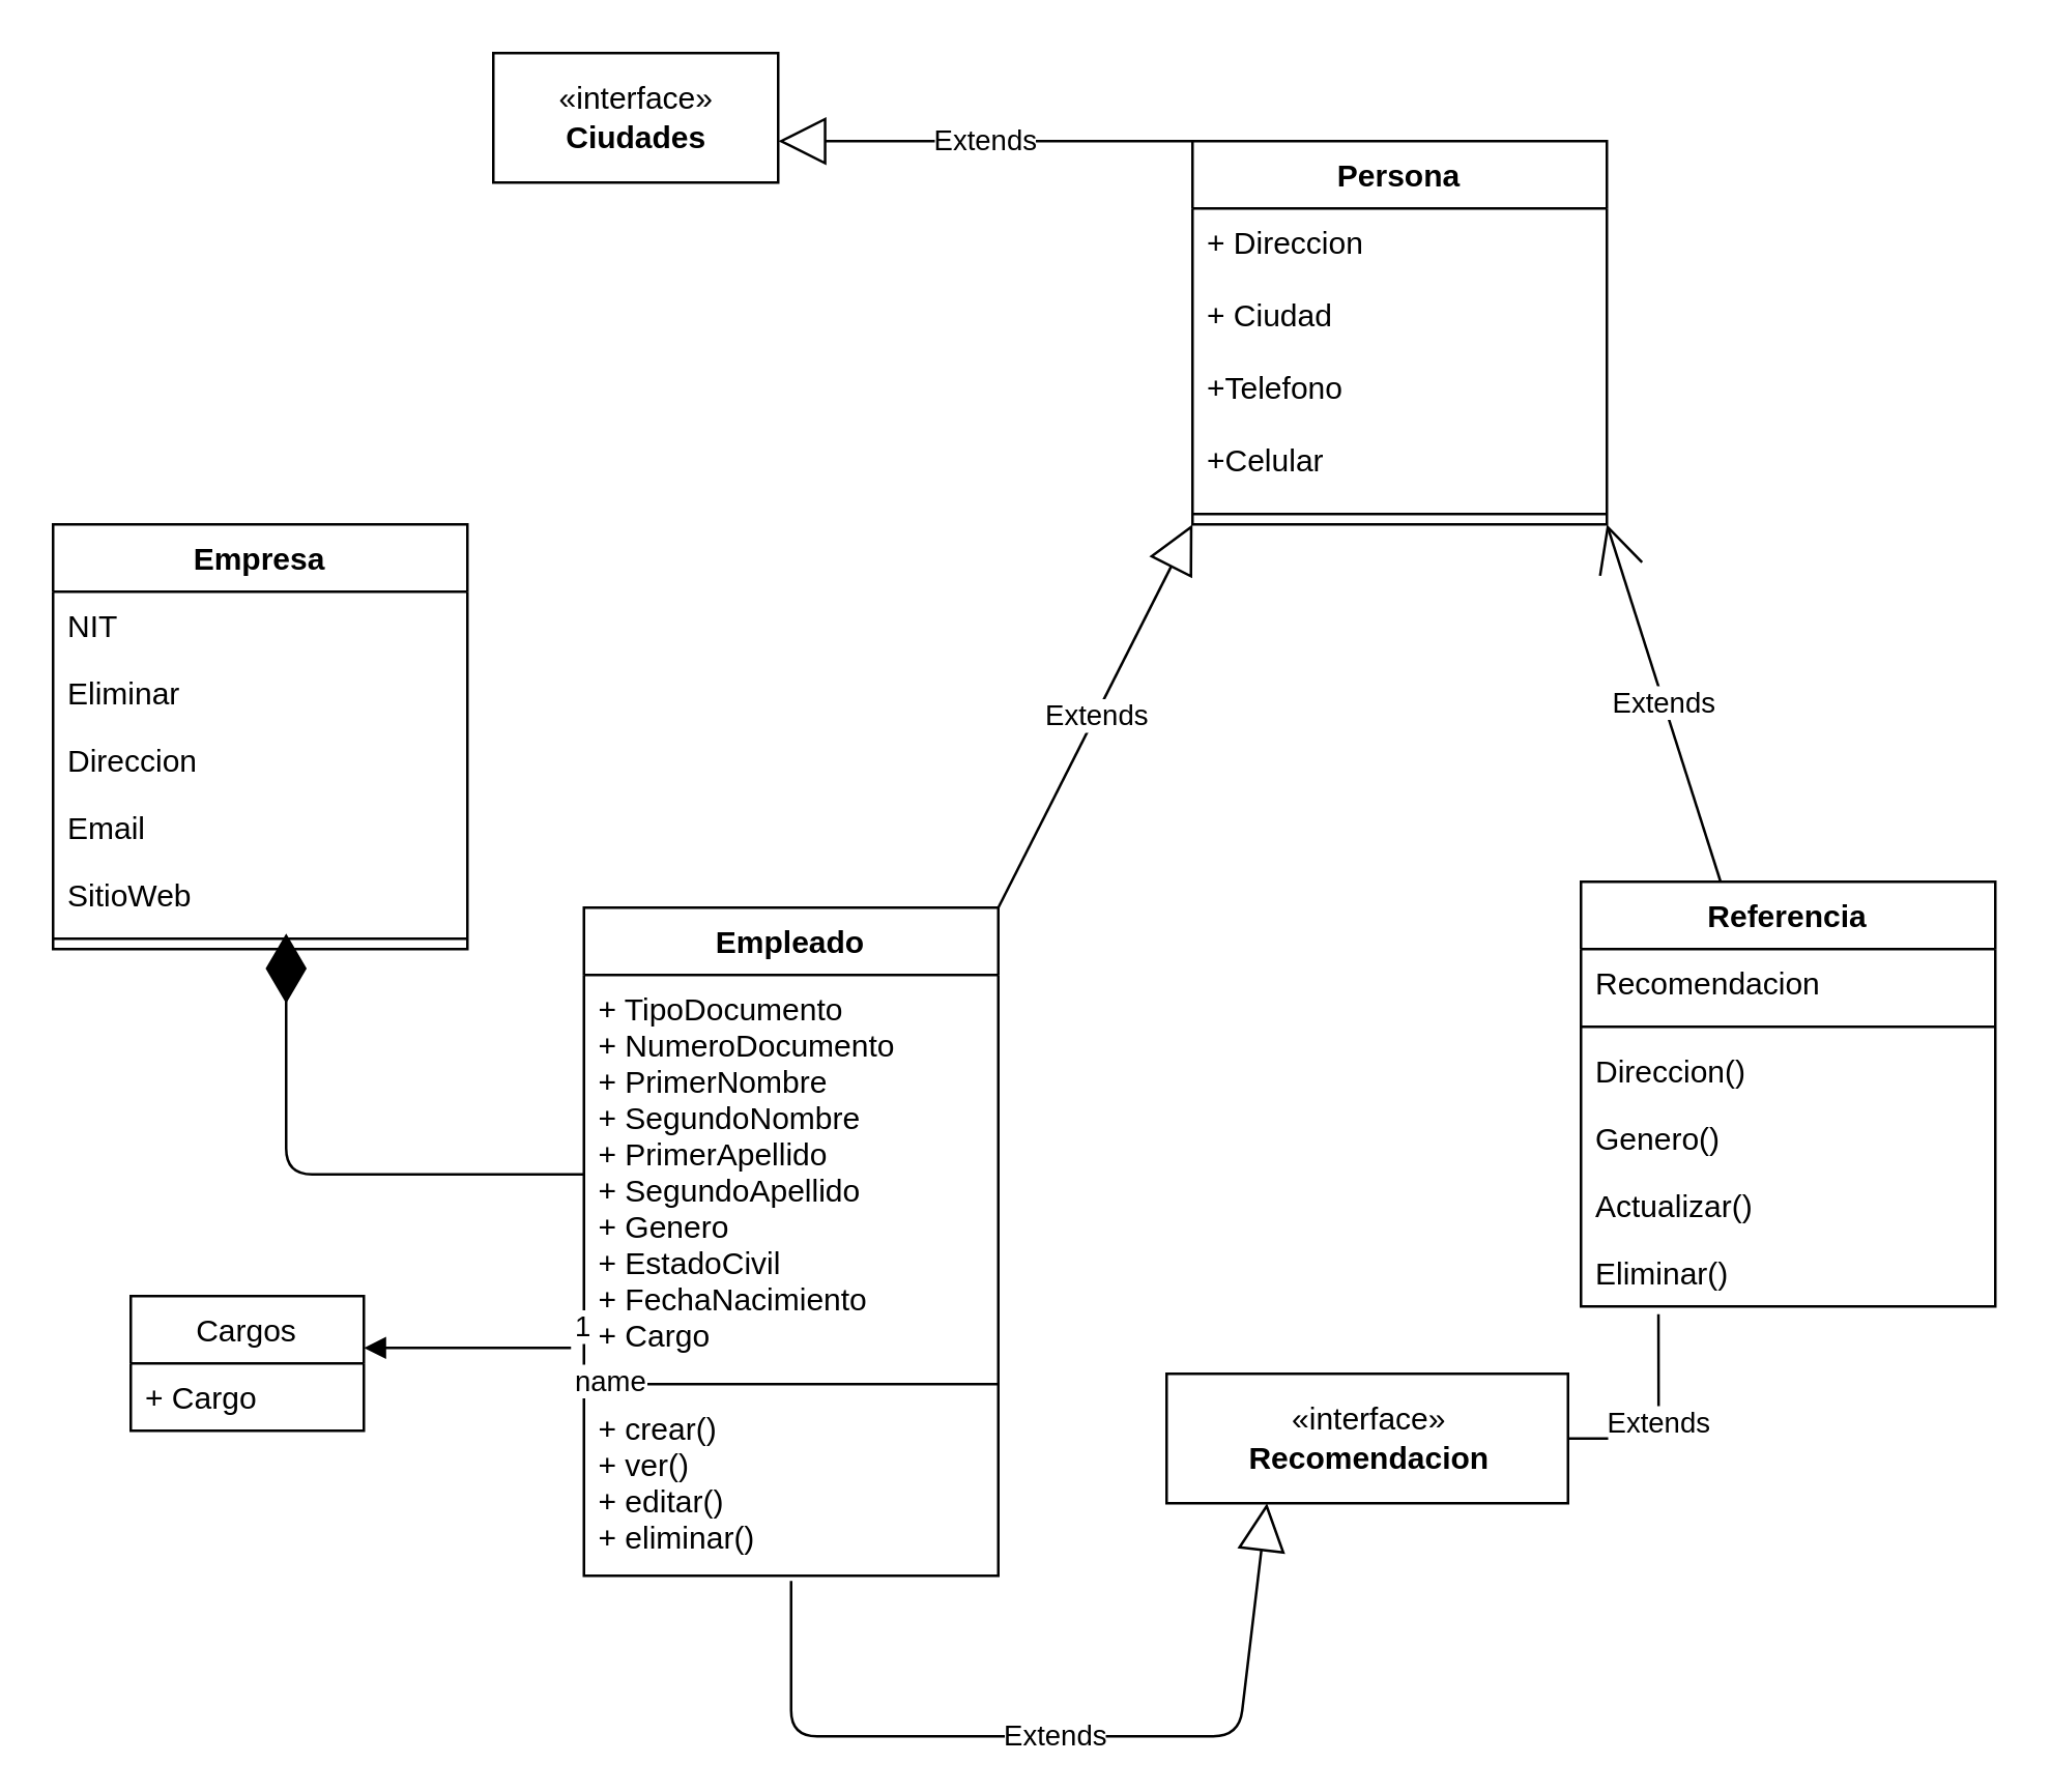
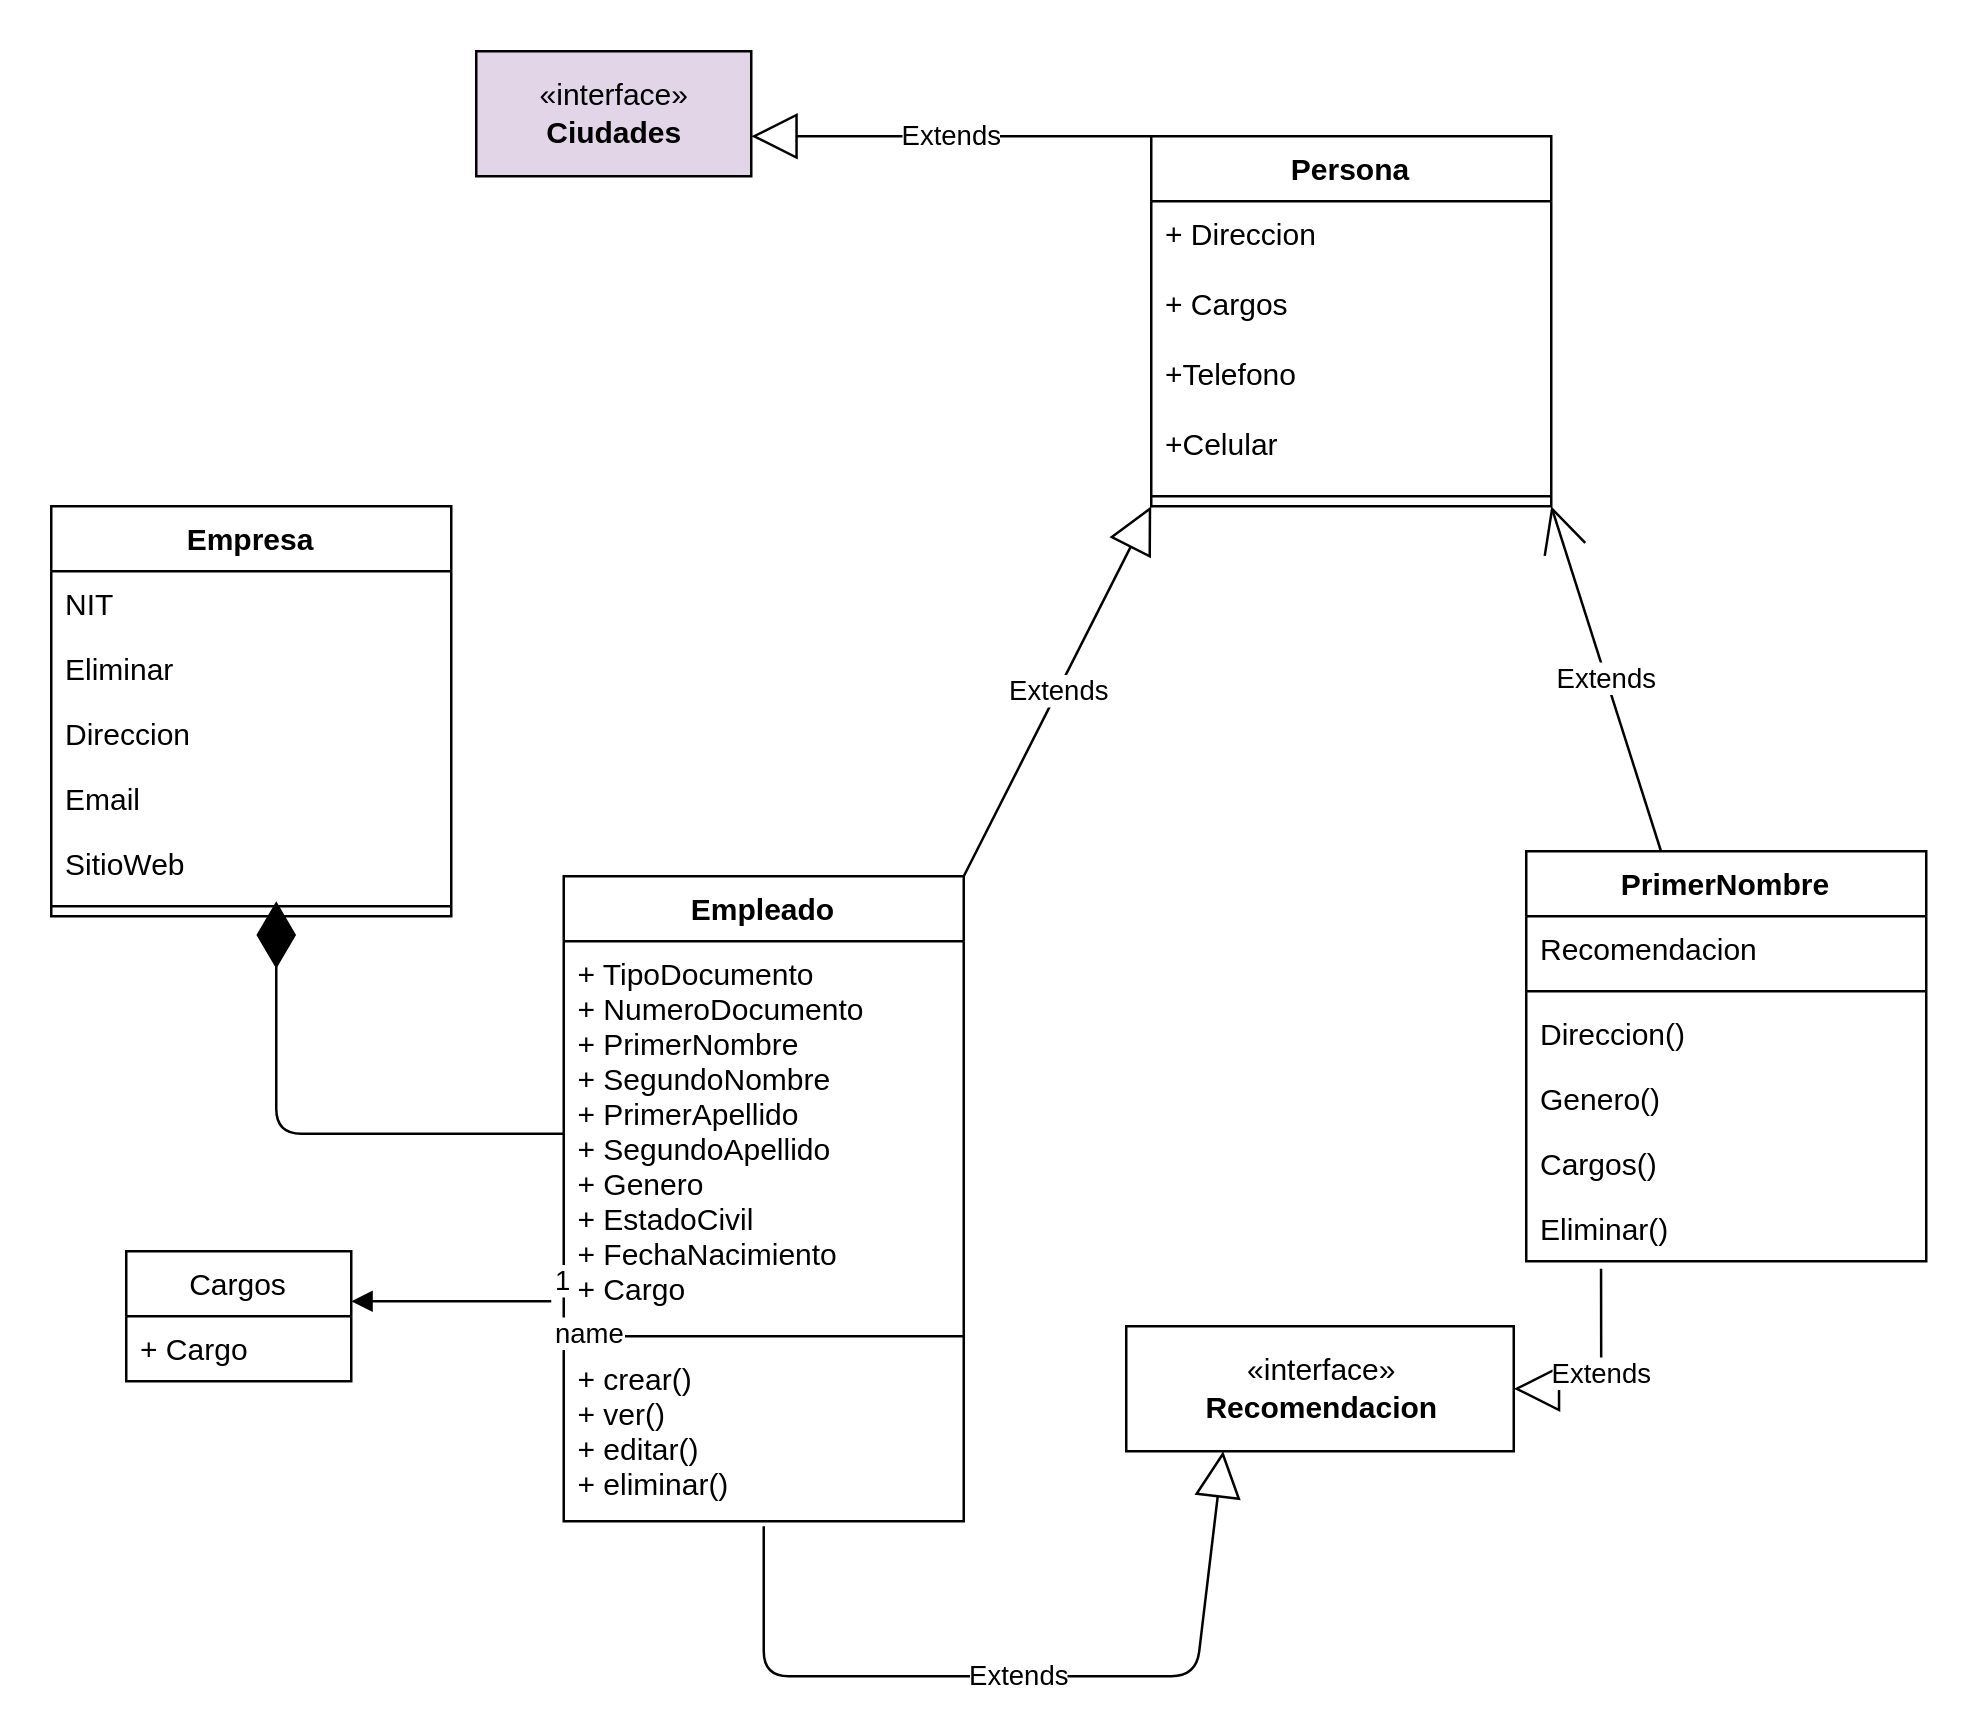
  <mxCell id="0" />
  <mxCell id="1" parent="0" />
  <mxCell id="2" value="Empleado" style="swimlane;fontStyle=1;align=center;verticalAlign=top;childLayout=stackLayout;horizontal=1;startSize=26;horizontalStack=0;resizeParent=1;resizeParentMax=0;resizeLast=0;collapsible=1;marginBottom=0;" parent="1" vertex="1"><mxGeometry x="225" y="350" width="160" height="258" as="geometry" /></mxCell>
  <mxCell id="3" value="+ TipoDocumento&#10;+ NumeroDocumento&#10;+ PrimerNombre&#10;+ SegundoNombre&#10;+ PrimerApellido&#10;+ SegundoApellido&#10;+ Genero&#10;+ EstadoCivil&#10;+ FechaNacimiento&#10;+ Cargo" style="text;strokeColor=none;fillColor=none;align=left;verticalAlign=top;spacingLeft=4;spacingRight=4;overflow=hidden;rotatable=0;points=[[0,0.5],[1,0.5]];portConstraint=eastwest;" parent="2" vertex="1"><mxGeometry y="26" width="160" height="154" as="geometry" /></mxCell>
  <mxCell id="4" value="" style="line;strokeWidth=1;fillColor=none;align=left;verticalAlign=middle;spacingTop=-1;spacingLeft=3;spacingRight=3;rotatable=0;labelPosition=right;points=[];portConstraint=eastwest;" parent="2" vertex="1"><mxGeometry y="180" width="160" height="8" as="geometry" /></mxCell>
  <mxCell id="5" value="+ crear()&#10;+ ver()&#10;+ editar()&#10;+ eliminar()" style="text;strokeColor=none;fillColor=none;align=left;verticalAlign=top;spacingLeft=4;spacingRight=4;overflow=hidden;rotatable=0;points=[[0,0.5],[1,0.5]];portConstraint=eastwest;" parent="2" vertex="1"><mxGeometry y="188" width="160" height="70" as="geometry" /></mxCell>
  <mxCell id="6" value="Empresa" style="swimlane;fontStyle=1;align=center;verticalAlign=top;childLayout=stackLayout;horizontal=1;startSize=26;horizontalStack=0;resizeParent=1;resizeParentMax=0;resizeLast=0;collapsible=1;marginBottom=0;" vertex="1" parent="1"><mxGeometry x="20" y="202" width="160" height="164" as="geometry" /></mxCell>
  <mxCell id="7" value="NIT" style="text;strokeColor=none;fillColor=none;align=left;verticalAlign=top;spacingLeft=4;spacingRight=4;overflow=hidden;rotatable=0;points=[[0,0.5],[1,0.5]];portConstraint=eastwest;" vertex="1" parent="6"><mxGeometry y="26" width="160" height="26" as="geometry" /></mxCell>
  <mxCell id="8" value="Eliminar" style="text;strokeColor=none;fillColor=none;align=left;verticalAlign=top;spacingLeft=4;spacingRight=4;overflow=hidden;rotatable=0;points=[[0,0.5],[1,0.5]];portConstraint=eastwest;" vertex="1" parent="6"><mxGeometry y="52" width="160" height="26" as="geometry" /></mxCell>
  <mxCell id="9" value="Direccion" style="text;strokeColor=none;fillColor=none;align=left;verticalAlign=top;spacingLeft=4;spacingRight=4;overflow=hidden;rotatable=0;points=[[0,0.5],[1,0.5]];portConstraint=eastwest;" vertex="1" parent="6"><mxGeometry y="78" width="160" height="26" as="geometry" /></mxCell>
  <mxCell id="10" value="Email" style="text;strokeColor=none;fillColor=none;align=left;verticalAlign=top;spacingLeft=4;spacingRight=4;overflow=hidden;rotatable=0;points=[[0,0.5],[1,0.5]];portConstraint=eastwest;" vertex="1" parent="6"><mxGeometry y="104" width="160" height="26" as="geometry" /></mxCell>
  <mxCell id="11" value="SitioWeb" style="text;strokeColor=none;fillColor=none;align=left;verticalAlign=top;spacingLeft=4;spacingRight=4;overflow=hidden;rotatable=0;points=[[0,0.5],[1,0.5]];portConstraint=eastwest;" vertex="1" parent="6"><mxGeometry y="130" width="160" height="26" as="geometry" /></mxCell>
  <mxCell id="12" value="" style="line;strokeWidth=1;fillColor=none;align=left;verticalAlign=middle;spacingTop=-1;spacingLeft=3;spacingRight=3;rotatable=0;labelPosition=right;points=[];portConstraint=eastwest;" vertex="1" parent="6"><mxGeometry y="156" width="160" height="8" as="geometry" /></mxCell>
  <mxCell id="13" value="Persona" style="swimlane;fontStyle=1;align=center;verticalAlign=top;childLayout=stackLayout;horizontal=1;startSize=26;horizontalStack=0;resizeParent=1;resizeParentMax=0;resizeLast=0;collapsible=1;marginBottom=0;" vertex="1" parent="1"><mxGeometry x="460" y="54" width="160" height="148" as="geometry" /></mxCell>
- <mxCell id="14" value="+ Direccion&#10;&#10;+ Ciudad&#10;&#10;+Telefono&#10;&#10;+Celular" style="text;strokeColor=none;fillColor=none;align=left;verticalAlign=top;spacingLeft=4;spacingRight=4;overflow=hidden;rotatable=0;points=[[0,0.5],[1,0.5]];portConstraint=eastwest;" vertex="1" parent="13"><mxGeometry y="26" width="160" height="114" as="geometry" /></mxCell>
+ <mxCell id="14" value="+ Direccion&#10;&#10;+ Cargos&#10;&#10;+Telefono&#10;&#10;+Celular" style="text;strokeColor=none;fillColor=none;align=left;verticalAlign=top;spacingLeft=4;spacingRight=4;overflow=hidden;rotatable=0;points=[[0,0.5],[1,0.5]];portConstraint=eastwest;" vertex="1" parent="13"><mxGeometry y="26" width="160" height="114" as="geometry" /></mxCell>
  <mxCell id="15" value="" style="line;strokeWidth=1;fillColor=none;align=left;verticalAlign=middle;spacingTop=-1;spacingLeft=3;spacingRight=3;rotatable=0;labelPosition=right;points=[];portConstraint=eastwest;" vertex="1" parent="13"><mxGeometry y="140" width="160" height="8" as="geometry" /></mxCell>
- <mxCell id="16" value="Referencia" style="swimlane;fontStyle=1;align=center;verticalAlign=top;childLayout=stackLayout;horizontal=1;startSize=26;horizontalStack=0;resizeParent=1;resizeParentMax=0;resizeLast=0;collapsible=1;marginBottom=0;" vertex="1" parent="1"><mxGeometry x="610" y="340" width="160" height="164" as="geometry" /></mxCell>
+ <mxCell id="16" value="PrimerNombre" style="swimlane;fontStyle=1;align=center;verticalAlign=top;childLayout=stackLayout;horizontal=1;startSize=26;horizontalStack=0;resizeParent=1;resizeParentMax=0;resizeLast=0;collapsible=1;marginBottom=0;" vertex="1" parent="1"><mxGeometry x="610" y="340" width="160" height="164" as="geometry" /></mxCell>
  <mxCell id="17" value="Recomendacion" style="text;strokeColor=none;fillColor=none;align=left;verticalAlign=top;spacingLeft=4;spacingRight=4;overflow=hidden;rotatable=0;points=[[0,0.5],[1,0.5]];portConstraint=eastwest;" vertex="1" parent="16"><mxGeometry y="26" width="160" height="26" as="geometry" /></mxCell>
  <mxCell id="18" value="" style="line;strokeWidth=1;fillColor=none;align=left;verticalAlign=middle;spacingTop=-1;spacingLeft=3;spacingRight=3;rotatable=0;labelPosition=right;points=[];portConstraint=eastwest;" vertex="1" parent="16"><mxGeometry y="52" width="160" height="8" as="geometry" /></mxCell>
  <mxCell id="19" value="Direccion()" style="text;strokeColor=none;fillColor=none;align=left;verticalAlign=top;spacingLeft=4;spacingRight=4;overflow=hidden;rotatable=0;points=[[0,0.5],[1,0.5]];portConstraint=eastwest;" vertex="1" parent="16"><mxGeometry y="60" width="160" height="26" as="geometry" /></mxCell>
  <mxCell id="20" value="Genero()" style="text;strokeColor=none;fillColor=none;align=left;verticalAlign=top;spacingLeft=4;spacingRight=4;overflow=hidden;rotatable=0;points=[[0,0.5],[1,0.5]];portConstraint=eastwest;" vertex="1" parent="16"><mxGeometry y="86" width="160" height="26" as="geometry" /></mxCell>
- <mxCell id="21" value="Actualizar()" style="text;strokeColor=none;fillColor=none;align=left;verticalAlign=top;spacingLeft=4;spacingRight=4;overflow=hidden;rotatable=0;points=[[0,0.5],[1,0.5]];portConstraint=eastwest;" vertex="1" parent="16"><mxGeometry y="112" width="160" height="26" as="geometry" /></mxCell>
+ <mxCell id="21" value="Cargos()" style="text;strokeColor=none;fillColor=none;align=left;verticalAlign=top;spacingLeft=4;spacingRight=4;overflow=hidden;rotatable=0;points=[[0,0.5],[1,0.5]];portConstraint=eastwest;" vertex="1" parent="16"><mxGeometry y="112" width="160" height="26" as="geometry" /></mxCell>
  <mxCell id="22" value="Eliminar()" style="text;strokeColor=none;fillColor=none;align=left;verticalAlign=top;spacingLeft=4;spacingRight=4;overflow=hidden;rotatable=0;points=[[0,0.5],[1,0.5]];portConstraint=eastwest;" vertex="1" parent="16"><mxGeometry y="138" width="160" height="26" as="geometry" /></mxCell>
  <mxCell id="23" value="Extends" style="endArrow=block;endSize=16;endFill=0;html=1;exitX=1;exitY=0;exitDx=0;exitDy=0;" edge="1" parent="1" source="2"><mxGeometry width="160" relative="1" as="geometry"><mxPoint x="390" y="340" as="sourcePoint" /><mxPoint x="460" y="202" as="targetPoint" /></mxGeometry></mxCell>
  <mxCell id="24" value="Extends" style="endArrow=open;endSize=16;endFill=0;html=1;entryX=1;entryY=1;entryDx=0;entryDy=0;" edge="1" parent="1" source="16" target="13"><mxGeometry width="160" relative="1" as="geometry"><mxPoint x="550" y="350" as="sourcePoint" /><mxPoint x="460" y="120" as="targetPoint" /></mxGeometry></mxCell>
  <mxCell id="25" value="" style="endArrow=diamondThin;endFill=1;endSize=24;html=1;exitX=0;exitY=0.5;exitDx=0;exitDy=0;" edge="1" parent="1" source="3"><mxGeometry width="160" relative="1" as="geometry"><mxPoint x="220" y="350" as="sourcePoint" /><mxPoint x="110" y="360" as="targetPoint" /><Array as="points"><mxPoint x="110" y="453" /></Array></mxGeometry></mxCell>
- <mxCell id="26" value="«interface»&lt;br&gt;&lt;b&gt;Ciudades&lt;br&gt;&lt;/b&gt;" style="html=1;" vertex="1" parent="1"><mxGeometry x="190" y="20" width="110" height="50" as="geometry" /></mxCell>
+ <mxCell id="26" value="«interface»&lt;br&gt;&lt;b&gt;Ciudades&lt;br&gt;&lt;/b&gt;" style="html=1;fillColor=#e1d5e7;" vertex="1" parent="1"><mxGeometry x="190" y="20" width="110" height="50" as="geometry" /></mxCell>
  <mxCell id="27" value="«interface»&lt;br&gt;&lt;b&gt;Recomendacion&lt;/b&gt;" style="html=1;" vertex="1" parent="1"><mxGeometry x="450" y="530" width="155" height="50" as="geometry" /></mxCell>
  <mxCell id="28" value="Extends" style="endArrow=block;endSize=16;endFill=0;html=1;exitX=0;exitY=0;exitDx=0;exitDy=0;" edge="1" parent="1" source="13"><mxGeometry width="160" relative="1" as="geometry"><mxPoint x="470" y="310" as="sourcePoint" /><mxPoint x="300" y="54" as="targetPoint" /></mxGeometry></mxCell>
- <mxCell id="29" value="Extends" style="endArrow=none;endSize=16;endFill=0;html=1;exitX=0.187;exitY=1.115;exitDx=0;exitDy=0;exitPerimeter=0;entryX=1;entryY=0.5;entryDx=0;entryDy=0;" edge="1" parent="1" source="22" target="27"><mxGeometry width="160" relative="1" as="geometry"><mxPoint x="360" y="680" as="sourcePoint" /><mxPoint x="690" y="600" as="targetPoint" /><Array as="points"><mxPoint x="640" y="555" /></Array></mxGeometry></mxCell>
+ <mxCell id="29" value="Extends" style="endArrow=block;endSize=16;endFill=0;html=1;exitX=0.187;exitY=1.115;exitDx=0;exitDy=0;exitPerimeter=0;entryX=1;entryY=0.5;entryDx=0;entryDy=0;" edge="1" parent="1" source="22" target="27"><mxGeometry width="160" relative="1" as="geometry"><mxPoint x="360" y="680" as="sourcePoint" /><mxPoint x="690" y="600" as="targetPoint" /><Array as="points"><mxPoint x="640" y="555" /></Array></mxGeometry></mxCell>
  <mxCell id="30" value="Extends" style="endArrow=block;endSize=16;endFill=0;html=1;entryX=0.25;entryY=1;entryDx=0;entryDy=0;" edge="1" parent="1" target="27"><mxGeometry width="160" relative="1" as="geometry"><mxPoint x="305" y="610" as="sourcePoint" /><mxPoint x="450" y="590" as="targetPoint" /><Array as="points"><mxPoint x="305" y="670" /><mxPoint x="478" y="670" /></Array></mxGeometry></mxCell>
  <mxCell id="31" value="Cargos" style="swimlane;fontStyle=0;childLayout=stackLayout;horizontal=1;startSize=26;fillColor=none;horizontalStack=0;resizeParent=1;resizeParentMax=0;resizeLast=0;collapsible=1;marginBottom=0;" vertex="1" parent="1"><mxGeometry x="50" y="500" width="90" height="52" as="geometry" /></mxCell>
  <mxCell id="32" value="+ Cargo" style="text;strokeColor=none;fillColor=none;align=left;verticalAlign=top;spacingLeft=4;spacingRight=4;overflow=hidden;rotatable=0;points=[[0,0.5],[1,0.5]];portConstraint=eastwest;" vertex="1" parent="31"><mxGeometry y="26" width="90" height="26" as="geometry" /></mxCell>
  <mxCell id="33" value="name" style="endArrow=block;endFill=1;html=1;edgeStyle=orthogonalEdgeStyle;align=left;verticalAlign=top;" edge="1" parent="1"><mxGeometry x="-1" relative="1" as="geometry"><mxPoint x="220" y="520" as="sourcePoint" /><mxPoint x="140" y="520" as="targetPoint" /></mxGeometry></mxCell>
  <mxCell id="34" value="1" style="edgeLabel;resizable=0;html=1;align=left;verticalAlign=bottom;" connectable="0" vertex="1" parent="33"><mxGeometry x="-1" relative="1" as="geometry" /></mxCell>
